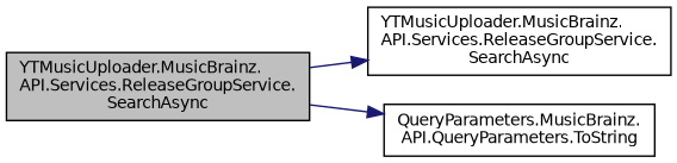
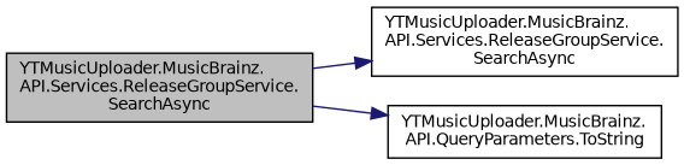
  digraph {
    rankdir=LR
    node [color=black fillcolor=white fontname=Helvetica fontsize=10 shape=record style=filled]
    edge [color=midnightblue fontname=Helvetica fontsize=10 labelfontname=Helvetica labelfontsize=10 style=solid]
    n1 [fillcolor=grey75 fontcolor=black height=0.2 label="YTMusicUploader.MusicBrainz.\lAPI.Services.ReleaseGroupService.\lSearchAsync" width=0.4]
    n2 [height=0.2 label="YTMusicUploader.MusicBrainz.\lAPI.Services.ReleaseGroupService.\lSearchAsync" width=0.4]
-   n3 [height=0.2 label="QueryParameters.MusicBrainz.\lAPI.QueryParameters.ToString" width=0.4]
+   n3 [height=0.2 label="YTMusicUploader.MusicBrainz.\lAPI.QueryParameters.ToString" width=0.4]
    n1 -> n2
    n1 -> n3
  }
